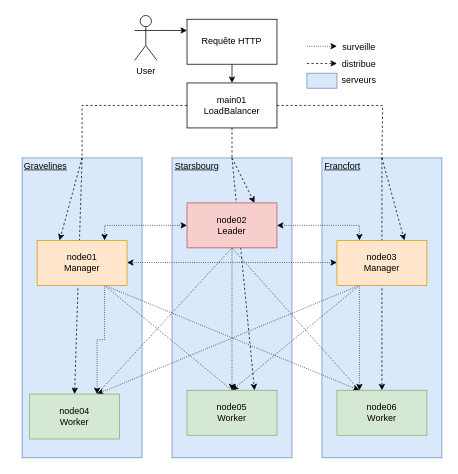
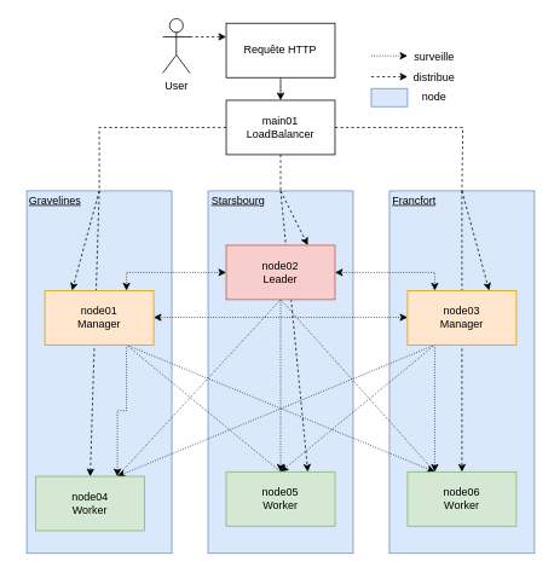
  <mxCell id="0" />
  <mxCell id="1" parent="0" />
  <mxCell id="2" value="" style="rounded=0;whiteSpace=wrap;html=1;fillColor=#dae8fc;strokeColor=#6c8ebf;" vertex="1" parent="1"><mxGeometry x="29" y="210" width="160" height="400" as="geometry" /></mxCell>
  <mxCell id="3" value="" style="rounded=0;whiteSpace=wrap;html=1;fillColor=#dae8fc;strokeColor=#6c8ebf;" vertex="1" parent="1"><mxGeometry x="429" y="210" width="160" height="400" as="geometry" /></mxCell>
  <mxCell id="4" value="" style="group;fillColor=#dae8fc;strokeColor=#6c8ebf;" vertex="1" connectable="0" parent="1"><mxGeometry x="229" y="210" width="160" height="400" as="geometry" /></mxCell>
  <mxCell id="5" value="&lt;u&gt;Starsbourg&lt;/u&gt;" style="text;html=1;align=center;verticalAlign=middle;resizable=0;points=[];autosize=1;strokeColor=none;fillColor=none;" vertex="1" parent="4"><mxGeometry x="-7" y="-4" width="80" height="30" as="geometry" /></mxCell>
  <mxCell id="6" style="edgeStyle=orthogonalEdgeStyle;rounded=0;orthogonalLoop=1;jettySize=auto;html=1;exitX=0;exitY=0.5;exitDx=0;exitDy=0;entryX=0.75;entryY=0;entryDx=0;entryDy=0;startArrow=classic;startFill=1;dashed=1;dashPattern=1 2;" edge="1" parent="1" source="45" target="37"><mxGeometry relative="1" as="geometry"><Array as="points"><mxPoint x="139" y="300" /></Array></mxGeometry></mxCell>
  <mxCell id="7" style="edgeStyle=orthogonalEdgeStyle;rounded=0;orthogonalLoop=1;jettySize=auto;html=1;exitX=1;exitY=0.5;exitDx=0;exitDy=0;entryX=0.25;entryY=0;entryDx=0;entryDy=0;startArrow=classic;startFill=1;dashed=1;dashPattern=1 2;" edge="1" parent="1" source="45" target="40"><mxGeometry relative="1" as="geometry" /></mxCell>
  <mxCell id="8" style="edgeStyle=orthogonalEdgeStyle;rounded=0;orthogonalLoop=1;jettySize=auto;html=1;exitX=0.5;exitY=1;exitDx=0;exitDy=0;entryX=0.5;entryY=0;entryDx=0;entryDy=0;dashed=1;dashPattern=1 2;" edge="1" parent="1" source="45" target="18"><mxGeometry relative="1" as="geometry" /></mxCell>
  <mxCell id="9" style="rounded=0;orthogonalLoop=1;jettySize=auto;html=1;exitX=0.5;exitY=1;exitDx=0;exitDy=0;entryX=0.75;entryY=0;entryDx=0;entryDy=0;endArrow=none;endFill=0;dashed=1;dashPattern=1 2;" edge="1" parent="1" source="45" target="17"><mxGeometry relative="1" as="geometry" /></mxCell>
  <mxCell id="10" style="rounded=0;orthogonalLoop=1;jettySize=auto;html=1;exitX=0.5;exitY=1;exitDx=0;exitDy=0;entryX=0.25;entryY=0;entryDx=0;entryDy=0;endArrow=none;endFill=0;dashed=1;dashPattern=1 2;" edge="1" parent="1" source="45" target="19"><mxGeometry relative="1" as="geometry" /></mxCell>
  <mxCell id="11" style="rounded=0;orthogonalLoop=1;jettySize=auto;html=1;exitX=0.75;exitY=1;exitDx=0;exitDy=0;entryX=0.5;entryY=0;entryDx=0;entryDy=0;dashed=1;dashPattern=1 2;endArrow=none;" edge="1" parent="1" source="37" target="18"><mxGeometry relative="1" as="geometry" /></mxCell>
  <mxCell id="12" style="rounded=0;orthogonalLoop=1;jettySize=auto;html=1;exitX=0.75;exitY=1;exitDx=0;exitDy=0;entryX=0.25;entryY=0;entryDx=0;entryDy=0;dashed=1;dashPattern=1 2;" edge="1" parent="1" source="37" target="19"><mxGeometry relative="1" as="geometry" /></mxCell>
  <mxCell id="13" style="edgeStyle=orthogonalEdgeStyle;rounded=0;orthogonalLoop=1;jettySize=auto;html=1;exitX=0.25;exitY=1;exitDx=0;exitDy=0;entryX=0.25;entryY=0;entryDx=0;entryDy=0;dashed=1;dashPattern=1 2;" edge="1" parent="1" source="40" target="19"><mxGeometry relative="1" as="geometry" /></mxCell>
  <mxCell id="14" style="rounded=0;orthogonalLoop=1;jettySize=auto;html=1;exitX=0.25;exitY=1;exitDx=0;exitDy=0;entryX=0.5;entryY=0;entryDx=0;entryDy=0;startArrow=none;startFill=0;dashed=1;dashPattern=1 2;" edge="1" parent="1" source="40" target="18"><mxGeometry relative="1" as="geometry" /></mxCell>
  <mxCell id="15" style="rounded=0;orthogonalLoop=1;jettySize=auto;html=1;exitX=0.25;exitY=1;exitDx=0;exitDy=0;entryX=0.75;entryY=0;entryDx=0;entryDy=0;dashed=1;dashPattern=1 2;" edge="1" parent="1" source="40" target="17"><mxGeometry relative="1" as="geometry" /></mxCell>
  <mxCell id="16" style="edgeStyle=orthogonalEdgeStyle;rounded=0;orthogonalLoop=1;jettySize=auto;html=1;exitX=0;exitY=0.5;exitDx=0;exitDy=0;entryX=1;entryY=0.5;entryDx=0;entryDy=0;startArrow=classic;startFill=1;dashed=1;dashPattern=1 2;" edge="1" parent="1"><mxGeometry relative="1" as="geometry"><mxPoint x="449" y="349.57" as="sourcePoint" /><mxPoint x="169" y="349.57" as="targetPoint" /></mxGeometry></mxCell>
  <mxCell id="17" value="&lt;div&gt;node04&lt;/div&gt;&lt;div&gt;Worker&lt;br&gt;&lt;/div&gt;" style="rounded=0;whiteSpace=wrap;html=1;fillColor=#d5e8d4;strokeColor=#82b366;" vertex="1" parent="1"><mxGeometry x="39" y="525" width="120" height="60" as="geometry" /></mxCell>
  <mxCell id="18" value="&lt;div&gt;node05&lt;/div&gt;&lt;div&gt;Worker&lt;/div&gt;" style="rounded=0;whiteSpace=wrap;html=1;fillColor=#d5e8d4;strokeColor=#82b366;" vertex="1" parent="1"><mxGeometry x="249" y="520" width="120" height="60" as="geometry" /></mxCell>
  <mxCell id="19" value="&lt;div&gt;node06&lt;/div&gt;&lt;div&gt;Worker&lt;br&gt;&lt;/div&gt;" style="rounded=0;whiteSpace=wrap;html=1;fillColor=#d5e8d4;strokeColor=#82b366;" vertex="1" parent="1"><mxGeometry x="449" y="520" width="120" height="60" as="geometry" /></mxCell>
  <mxCell id="20" style="edgeStyle=orthogonalEdgeStyle;rounded=0;orthogonalLoop=1;jettySize=auto;html=1;exitX=0;exitY=0.5;exitDx=0;exitDy=0;dashed=1;endArrow=none;endFill=0;entryX=0.5;entryY=0;entryDx=0;entryDy=0;" edge="1" parent="1" source="23" target="2"><mxGeometry relative="1" as="geometry"><mxPoint x="139" y="190" as="targetPoint" /></mxGeometry></mxCell>
  <mxCell id="21" style="edgeStyle=orthogonalEdgeStyle;rounded=0;orthogonalLoop=1;jettySize=auto;html=1;exitX=0.5;exitY=1;exitDx=0;exitDy=0;dashed=1;endArrow=none;endFill=0;" edge="1" parent="1" source="23"><mxGeometry relative="1" as="geometry"><mxPoint x="309" y="210" as="targetPoint" /></mxGeometry></mxCell>
  <mxCell id="22" style="edgeStyle=orthogonalEdgeStyle;rounded=0;orthogonalLoop=1;jettySize=auto;html=1;exitX=1;exitY=0.5;exitDx=0;exitDy=0;dashed=1;entryX=0.5;entryY=0;entryDx=0;entryDy=0;endArrow=none;endFill=0;" edge="1" parent="1" source="23" target="3"><mxGeometry relative="1" as="geometry"><mxPoint x="509" y="195" as="targetPoint" /><Array as="points"><mxPoint x="510" y="140" /></Array></mxGeometry></mxCell>
  <mxCell id="23" value="main01&lt;div&gt;LoadBalancer&lt;/div&gt;" style="rounded=0;whiteSpace=wrap;html=1;" vertex="1" parent="1"><mxGeometry x="249" y="110" width="120" height="60" as="geometry" /></mxCell>
- <mxCell id="24" style="edgeStyle=orthogonalEdgeStyle;rounded=0;orthogonalLoop=1;jettySize=auto;html=1;exitX=1;exitY=0.333;exitDx=0;exitDy=0;exitPerimeter=0;entryX=0;entryY=0.25;entryDx=0;entryDy=0;" edge="1" parent="1" source="25" target="27"><mxGeometry relative="1" as="geometry" /></mxCell>
+ <mxCell id="24" style="edgeStyle=orthogonalEdgeStyle;rounded=0;orthogonalLoop=1;jettySize=auto;html=1;exitX=1;exitY=0.333;exitDx=0;exitDy=0;exitPerimeter=0;entryX=0;entryY=0.25;entryDx=0;entryDy=0;dashed=1;" edge="1" parent="1" source="25" target="27"><mxGeometry relative="1" as="geometry" /></mxCell>
  <mxCell id="25" value="User" style="shape=umlActor;verticalLabelPosition=bottom;verticalAlign=top;html=1;outlineConnect=0;" vertex="1" parent="1"><mxGeometry x="179" y="20" width="30" height="60" as="geometry" /></mxCell>
  <mxCell id="26" style="edgeStyle=orthogonalEdgeStyle;rounded=0;orthogonalLoop=1;jettySize=auto;html=1;exitX=0.5;exitY=1;exitDx=0;exitDy=0;entryX=0.5;entryY=0;entryDx=0;entryDy=0;" edge="1" parent="1" source="27" target="23"><mxGeometry relative="1" as="geometry" /></mxCell>
  <mxCell id="27" value="Requête HTTP" style="rounded=0;whiteSpace=wrap;html=1;" vertex="1" parent="1"><mxGeometry x="249" y="25" width="120" height="60" as="geometry" /></mxCell>
  <mxCell id="28" value="&lt;div&gt;&lt;u&gt;Francfort&lt;/u&gt;&lt;/div&gt;" style="text;html=1;align=center;verticalAlign=middle;resizable=0;points=[];autosize=1;strokeColor=none;fillColor=none;" vertex="1" parent="1"><mxGeometry x="421" y="206" width="70" height="30" as="geometry" /></mxCell>
  <mxCell id="29" value="&lt;u&gt;Gravelines&lt;/u&gt;" style="text;html=1;align=center;verticalAlign=middle;resizable=0;points=[];autosize=1;strokeColor=none;fillColor=none;" vertex="1" parent="1"><mxGeometry x="20" y="206" width="80" height="30" as="geometry" /></mxCell>
  <mxCell id="30" value="" style="endArrow=classic;dashed=1;html=1;rounded=0;startArrow=none;startFill=0;endFill=1;dashPattern=1 2;" edge="1" parent="1"><mxGeometry width="50" height="50" relative="1" as="geometry"><mxPoint x="409" y="61" as="sourcePoint" /><mxPoint x="449" y="61" as="targetPoint" /></mxGeometry></mxCell>
  <mxCell id="31" value="surveille" style="text;html=1;align=center;verticalAlign=middle;resizable=0;points=[];autosize=1;strokeColor=none;fillColor=none;" vertex="1" parent="1"><mxGeometry x="443" y="47" width="70" height="30" as="geometry" /></mxCell>
  <mxCell id="32" value="" style="whiteSpace=wrap;html=1;fillColor=#dae8fc;strokeColor=#6c8ebf;" vertex="1" parent="1"><mxGeometry x="409" y="97" width="40" height="20" as="geometry" /></mxCell>
- <mxCell id="33" value="serveurs" style="text;html=1;align=center;verticalAlign=middle;resizable=0;points=[];autosize=1;strokeColor=none;fillColor=none;" vertex="1" parent="1"><mxGeometry x="443" y="92" width="70" height="30" as="geometry" /></mxCell>
+ <mxCell id="33" value="node" style="text;html=1;align=center;verticalAlign=middle;resizable=0;points=[];autosize=1;strokeColor=none;fillColor=none;" vertex="1" parent="1"><mxGeometry x="443" y="92" width="70" height="30" as="geometry" /></mxCell>
  <mxCell id="34" style="rounded=0;orthogonalLoop=1;jettySize=auto;html=1;exitX=0.5;exitY=0;exitDx=0;exitDy=0;entryX=0.25;entryY=0;entryDx=0;entryDy=0;dashed=1;" edge="1" parent="1" source="2" target="37"><mxGeometry relative="1" as="geometry" /></mxCell>
  <mxCell id="35" style="rounded=0;orthogonalLoop=1;jettySize=auto;html=1;exitX=0.5;exitY=0;exitDx=0;exitDy=0;entryX=0.5;entryY=0;entryDx=0;entryDy=0;dashed=1;" edge="1" parent="1" source="2" target="17"><mxGeometry relative="1" as="geometry" /></mxCell>
  <mxCell id="36" style="edgeStyle=orthogonalEdgeStyle;rounded=0;orthogonalLoop=1;jettySize=auto;html=1;exitX=0.75;exitY=1;exitDx=0;exitDy=0;entryX=0.75;entryY=0;entryDx=0;entryDy=0;dashed=1;dashPattern=1 2;" edge="1" parent="1" source="37" target="17"><mxGeometry relative="1" as="geometry" /></mxCell>
  <mxCell id="37" value="&lt;div&gt;node01&lt;/div&gt;&lt;div&gt;Manager&lt;/div&gt;" style="rounded=0;whiteSpace=wrap;html=1;fillColor=#ffe6cc;strokeColor=#d79b00;" vertex="1" parent="1"><mxGeometry x="49" y="320" width="120" height="60" as="geometry" /></mxCell>
  <mxCell id="38" style="rounded=0;orthogonalLoop=1;jettySize=auto;html=1;exitX=0.5;exitY=0;exitDx=0;exitDy=0;entryX=0.75;entryY=0;entryDx=0;entryDy=0;dashed=1;" edge="1" parent="1" source="3" target="40"><mxGeometry relative="1" as="geometry" /></mxCell>
  <mxCell id="39" style="rounded=0;orthogonalLoop=1;jettySize=auto;html=1;exitX=0.5;exitY=0;exitDx=0;exitDy=0;entryX=0.5;entryY=0;entryDx=0;entryDy=0;dashed=1;" edge="1" parent="1" source="3" target="19"><mxGeometry relative="1" as="geometry" /></mxCell>
  <mxCell id="40" value="&lt;div&gt;node03&lt;/div&gt;&lt;div&gt;Manager&lt;/div&gt;" style="rounded=0;whiteSpace=wrap;html=1;fillColor=#ffe6cc;strokeColor=#d79b00;" vertex="1" parent="1"><mxGeometry x="449" y="320" width="120" height="60" as="geometry" /></mxCell>
  <mxCell id="41" style="rounded=0;orthogonalLoop=1;jettySize=auto;html=1;exitX=0.5;exitY=1;exitDx=0;exitDy=0;entryX=0.75;entryY=0;entryDx=0;entryDy=0;dashed=1;" edge="1" parent="1" target="45"><mxGeometry relative="1" as="geometry"><mxPoint x="309" y="210" as="sourcePoint" /></mxGeometry></mxCell>
  <mxCell id="42" style="rounded=0;orthogonalLoop=1;jettySize=auto;html=1;exitX=0.5;exitY=1;exitDx=0;exitDy=0;entryX=0.75;entryY=0;entryDx=0;entryDy=0;dashed=1;" edge="1" parent="1" target="18"><mxGeometry relative="1" as="geometry"><mxPoint x="309" y="210" as="sourcePoint" /></mxGeometry></mxCell>
  <mxCell id="43" value="" style="endArrow=classic;html=1;rounded=0;startArrow=none;startFill=0;endFill=1;dashed=1;" edge="1" parent="1"><mxGeometry width="50" height="50" relative="1" as="geometry"><mxPoint x="409" y="84" as="sourcePoint" /><mxPoint x="449" y="84" as="targetPoint" /></mxGeometry></mxCell>
  <mxCell id="44" value="distribue" style="text;html=1;align=center;verticalAlign=middle;resizable=0;points=[];autosize=1;strokeColor=none;fillColor=none;" vertex="1" parent="1"><mxGeometry x="443" y="70" width="70" height="30" as="geometry" /></mxCell>
  <mxCell id="45" value="&lt;div&gt;node02&lt;/div&gt;&lt;div&gt;Leader&lt;/div&gt;" style="rounded=0;whiteSpace=wrap;html=1;fillColor=#f8cecc;strokeColor=#b85450;" vertex="1" parent="1"><mxGeometry x="249" y="270" width="120" height="60" as="geometry" /></mxCell>
